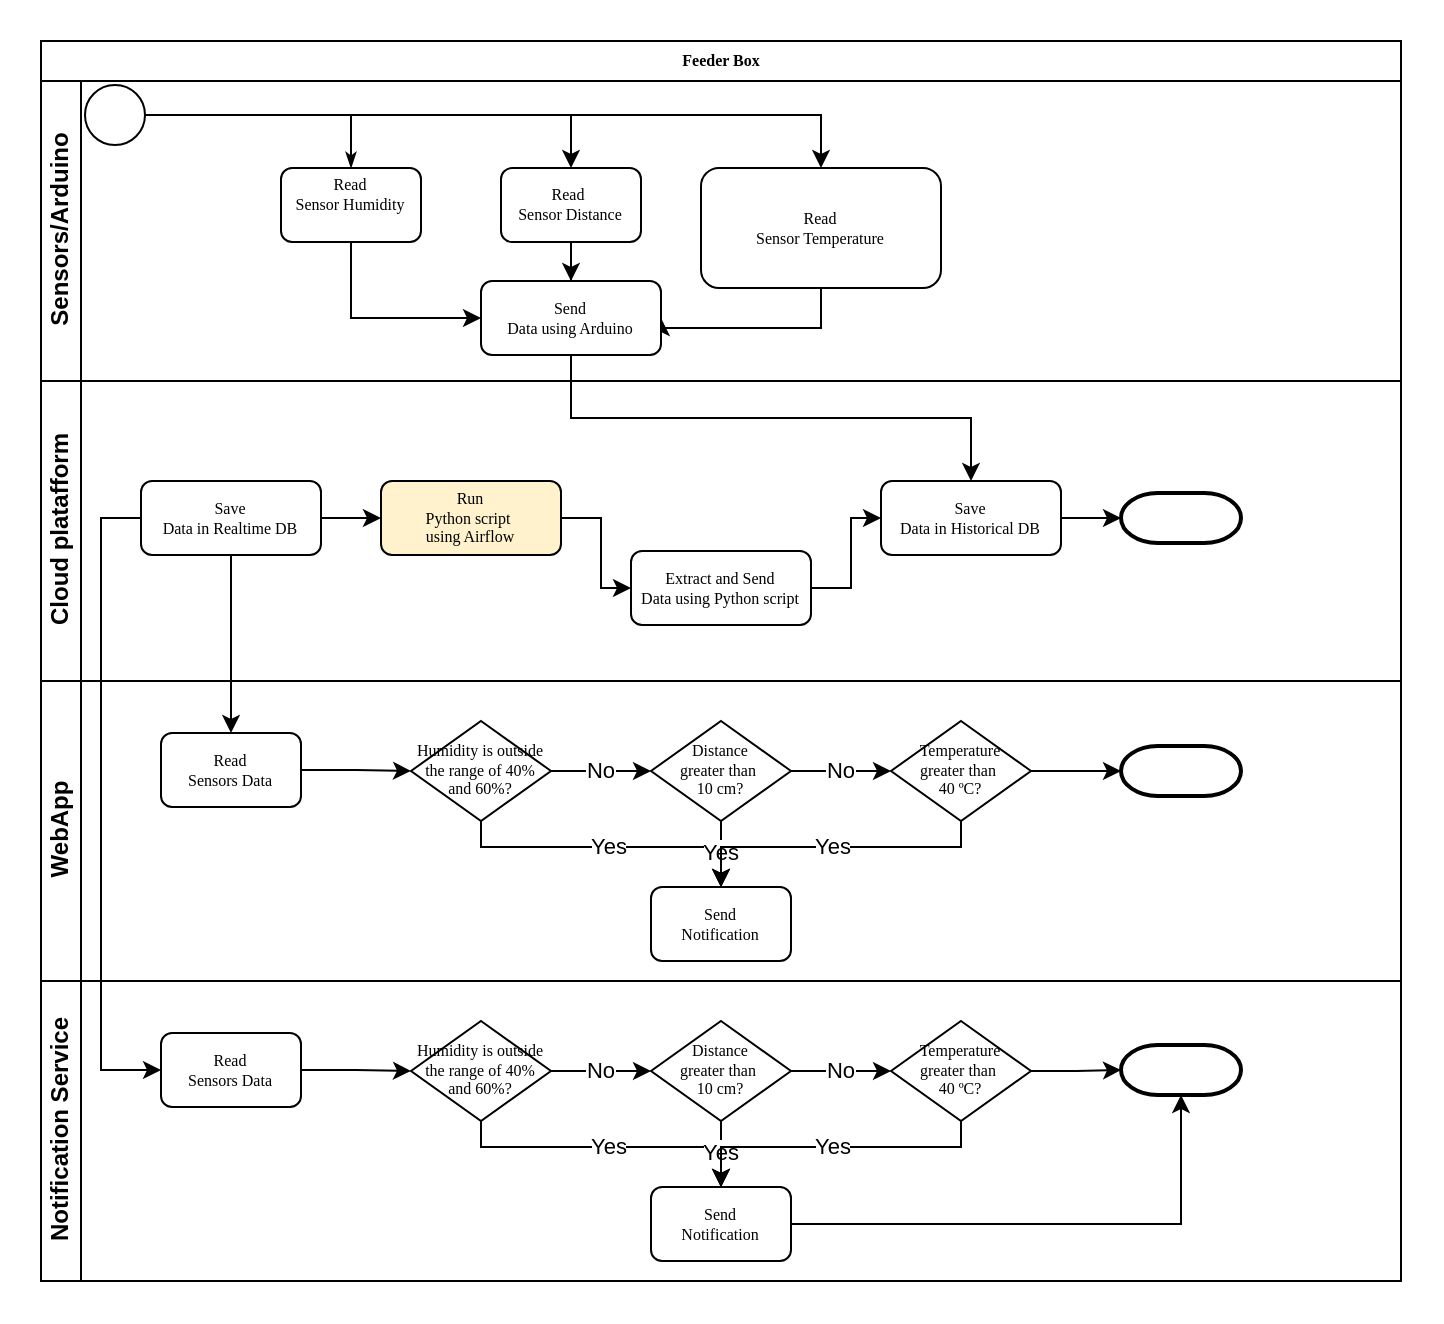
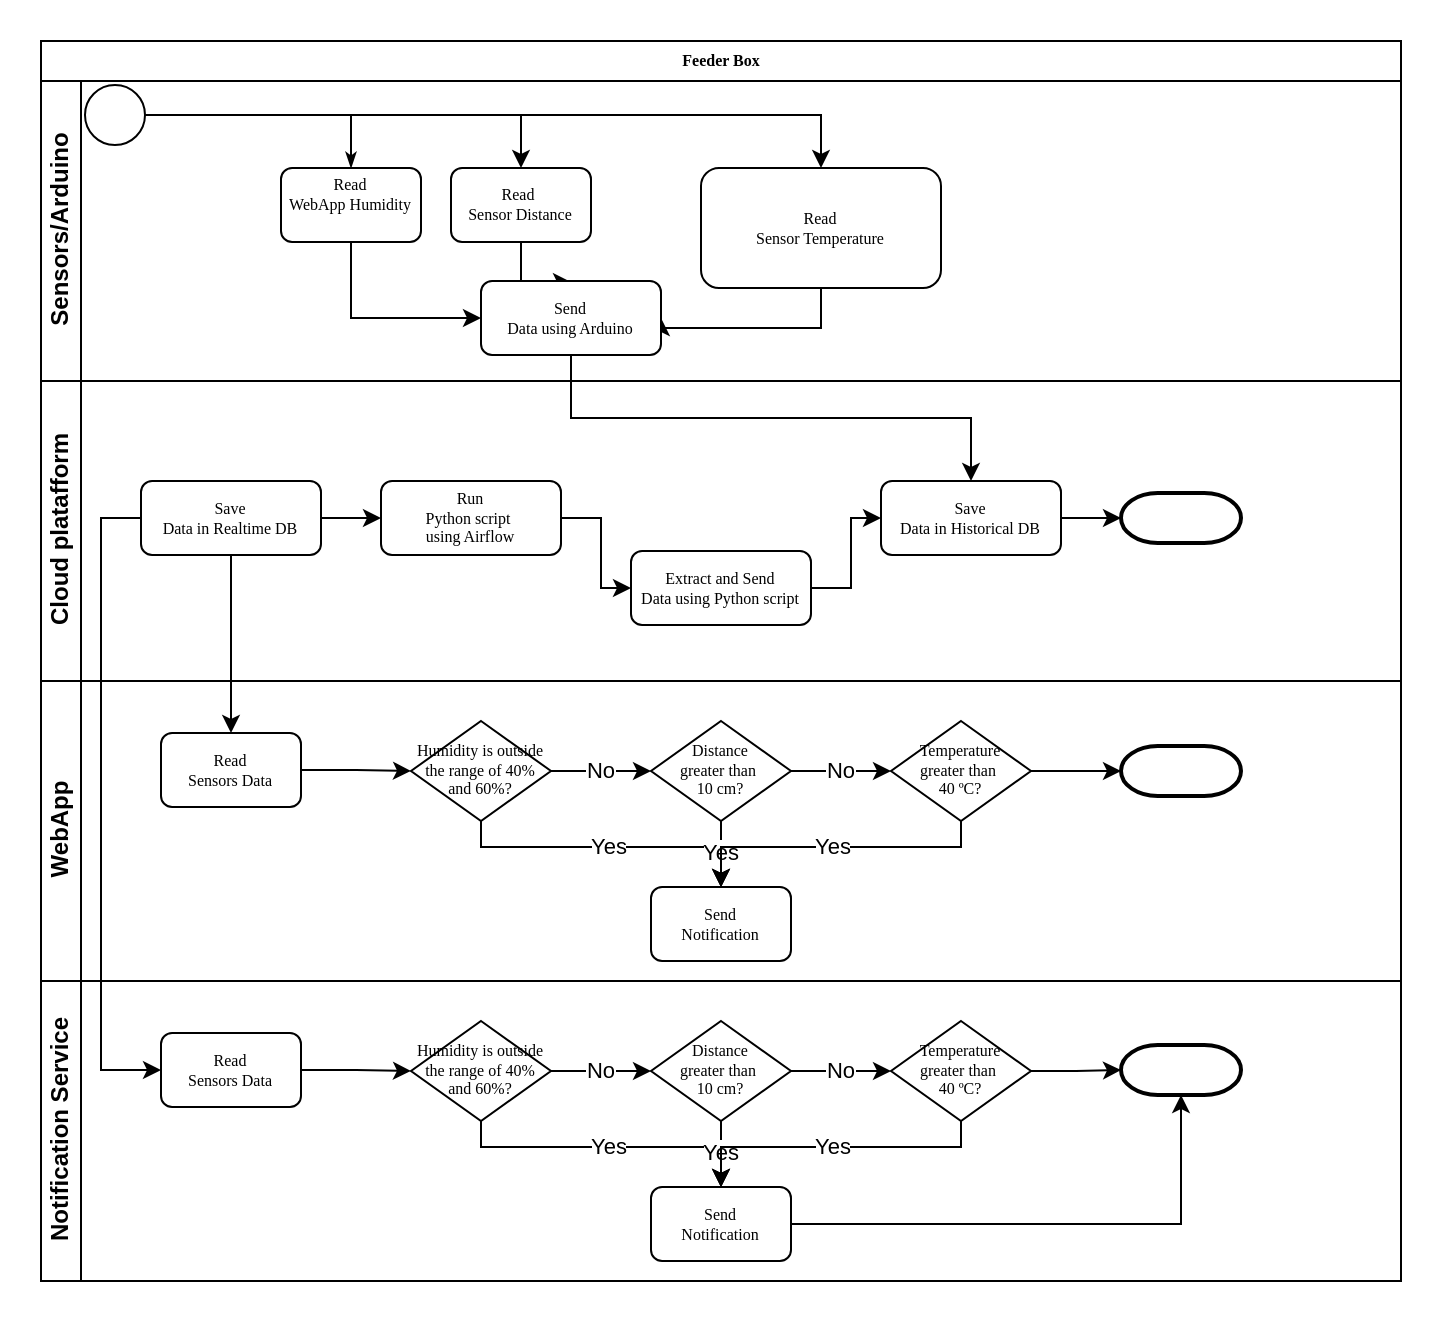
  <mxCell id="0" />
  <mxCell id="1" parent="0" />
  <mxCell id="2" value="Feeder Box" style="swimlane;html=1;childLayout=stackLayout;horizontal=1;startSize=20;horizontalStack=0;rounded=0;shadow=0;labelBackgroundColor=none;strokeWidth=1;fontFamily=Verdana;fontSize=8;align=center;" parent="1" vertex="1"><mxGeometry x="20" y="20" width="680" height="620" as="geometry" /></mxCell>
  <mxCell id="3" value="Sensors/Arduino" style="swimlane;html=1;startSize=20;horizontal=0;" parent="2" vertex="1"><mxGeometry y="20" width="680" height="150" as="geometry" /></mxCell>
  <mxCell id="4" style="edgeStyle=orthogonalEdgeStyle;rounded=0;html=1;labelBackgroundColor=none;startArrow=none;startFill=0;startSize=5;endArrow=classicThin;endFill=1;endSize=5;jettySize=auto;orthogonalLoop=1;strokeWidth=1;fontFamily=Verdana;fontSize=8" parent="3" source="7" target="9" edge="1"><mxGeometry relative="1" as="geometry" /></mxCell>
  <mxCell id="5" style="edgeStyle=orthogonalEdgeStyle;rounded=0;orthogonalLoop=1;jettySize=auto;html=1;entryX=0.5;entryY=0;entryDx=0;entryDy=0;" edge="1" parent="3" source="7" target="11"><mxGeometry relative="1" as="geometry" /></mxCell>
  <mxCell id="6" style="edgeStyle=orthogonalEdgeStyle;rounded=0;orthogonalLoop=1;jettySize=auto;html=1;entryX=0.5;entryY=0;entryDx=0;entryDy=0;" edge="1" parent="3" source="7" target="13"><mxGeometry relative="1" as="geometry" /></mxCell>
  <mxCell id="7" value="" style="ellipse;whiteSpace=wrap;html=1;rounded=0;shadow=0;labelBackgroundColor=none;strokeWidth=1;fontFamily=Verdana;fontSize=8;align=center;" parent="3" vertex="1"><mxGeometry x="22" y="2" width="30" height="30" as="geometry" /></mxCell>
  <mxCell id="8" style="edgeStyle=orthogonalEdgeStyle;rounded=0;orthogonalLoop=1;jettySize=auto;html=1;entryX=0;entryY=0.5;entryDx=0;entryDy=0;exitX=0.5;exitY=1;exitDx=0;exitDy=0;" edge="1" parent="3" source="9" target="14"><mxGeometry relative="1" as="geometry" /></mxCell>
- <mxCell id="9" value="&lt;div&gt;Read&lt;/div&gt;Sensor Humidity&lt;div&gt;&lt;br&gt;&lt;/div&gt;" style="rounded=1;whiteSpace=wrap;html=1;shadow=0;labelBackgroundColor=none;strokeWidth=1;fontFamily=Verdana;fontSize=8;align=center;" parent="3" vertex="1"><mxGeometry x="120" y="43.5" width="70" height="37" as="geometry" /></mxCell>
+ <mxCell id="9" value="&lt;div&gt;Read&lt;/div&gt;WebApp Humidity&lt;div&gt;&lt;br&gt;&lt;/div&gt;" style="rounded=1;whiteSpace=wrap;html=1;shadow=0;labelBackgroundColor=none;strokeWidth=1;fontFamily=Verdana;fontSize=8;align=center;" parent="3" vertex="1"><mxGeometry x="120" y="43.5" width="70" height="37" as="geometry" /></mxCell>
  <mxCell id="10" value="" style="edgeStyle=orthogonalEdgeStyle;rounded=0;orthogonalLoop=1;jettySize=auto;html=1;" edge="1" parent="3" source="11" target="14"><mxGeometry relative="1" as="geometry" /></mxCell>
- <mxCell id="11" value="Read&amp;nbsp;&lt;div&gt;Sensor Distance&lt;/div&gt;" style="rounded=1;whiteSpace=wrap;html=1;shadow=0;labelBackgroundColor=none;strokeWidth=1;fontFamily=Verdana;fontSize=8;align=center;" parent="3" vertex="1"><mxGeometry x="230" y="43.5" width="70" height="37" as="geometry" /></mxCell>
+ <mxCell id="11" value="Read&amp;nbsp;&lt;div&gt;Sensor Distance&lt;/div&gt;" style="rounded=1;whiteSpace=wrap;html=1;shadow=0;labelBackgroundColor=none;strokeWidth=1;fontFamily=Verdana;fontSize=8;align=center;" parent="3" vertex="1"><mxGeometry x="205" y="43.5" width="70" height="37" as="geometry" /></mxCell>
  <mxCell id="12" style="edgeStyle=orthogonalEdgeStyle;rounded=0;orthogonalLoop=1;jettySize=auto;html=1;entryX=1;entryY=0.5;entryDx=0;entryDy=0;exitX=0.5;exitY=1;exitDx=0;exitDy=0;" edge="1" parent="3" source="13" target="14"><mxGeometry relative="1" as="geometry" /></mxCell>
  <mxCell id="13" value="Read&lt;div&gt;Sensor Temperature&lt;/div&gt;" style="rounded=1;whiteSpace=wrap;html=1;shadow=0;labelBackgroundColor=none;strokeWidth=1;fontFamily=Verdana;fontSize=8;align=center;" parent="3" vertex="1"><mxGeometry x="330" y="43.5" width="120" height="60" as="geometry" /></mxCell>
  <mxCell id="14" value="Send&lt;div&gt;Data using Arduino&lt;/div&gt;" style="rounded=1;whiteSpace=wrap;html=1;shadow=0;labelBackgroundColor=none;strokeWidth=1;fontFamily=Verdana;fontSize=8;align=center;" vertex="1" parent="3"><mxGeometry x="220" y="100" width="90" height="37" as="geometry" /></mxCell>
  <mxCell id="15" value="Cloud platafform" style="swimlane;html=1;startSize=20;horizontal=0;" parent="2" vertex="1"><mxGeometry y="170" width="680" height="150" as="geometry" /></mxCell>
  <mxCell id="16" value="" style="edgeStyle=orthogonalEdgeStyle;rounded=0;orthogonalLoop=1;jettySize=auto;html=1;" edge="1" parent="15" source="17" target="19"><mxGeometry relative="1" as="geometry" /></mxCell>
  <mxCell id="17" value="Save&lt;div&gt;Data in Realtime DB&lt;/div&gt;" style="rounded=1;whiteSpace=wrap;html=1;shadow=0;labelBackgroundColor=none;strokeWidth=1;fontFamily=Verdana;fontSize=8;align=center;" parent="15" vertex="1"><mxGeometry x="50" y="50" width="90" height="37" as="geometry" /></mxCell>
  <mxCell id="18" value="" style="edgeStyle=orthogonalEdgeStyle;rounded=0;orthogonalLoop=1;jettySize=auto;html=1;" edge="1" parent="15" source="19" target="21"><mxGeometry relative="1" as="geometry" /></mxCell>
- <mxCell id="19" value="Run&lt;div&gt;Python script&amp;nbsp;&lt;/div&gt;&lt;div&gt;using Airflow&lt;/div&gt;" style="rounded=1;whiteSpace=wrap;html=1;shadow=0;labelBackgroundColor=none;strokeWidth=1;fontFamily=Verdana;fontSize=8;align=center;fillColor=#fff2cc;" vertex="1" parent="15"><mxGeometry x="170" y="50" width="90" height="37" as="geometry" /></mxCell>
+ <mxCell id="19" value="Run&lt;div&gt;Python script&amp;nbsp;&lt;/div&gt;&lt;div&gt;using Airflow&lt;/div&gt;" style="rounded=1;whiteSpace=wrap;html=1;shadow=0;labelBackgroundColor=none;strokeWidth=1;fontFamily=Verdana;fontSize=8;align=center;" vertex="1" parent="15"><mxGeometry x="170" y="50" width="90" height="37" as="geometry" /></mxCell>
  <mxCell id="20" value="" style="edgeStyle=orthogonalEdgeStyle;rounded=0;orthogonalLoop=1;jettySize=auto;html=1;" edge="1" parent="15" source="21" target="23"><mxGeometry relative="1" as="geometry" /></mxCell>
  <mxCell id="21" value="Extract and Send&lt;div&gt;Data using Python script&lt;/div&gt;" style="rounded=1;whiteSpace=wrap;html=1;shadow=0;labelBackgroundColor=none;strokeWidth=1;fontFamily=Verdana;fontSize=8;align=center;" vertex="1" parent="15"><mxGeometry x="295" y="85" width="90" height="37" as="geometry" /></mxCell>
  <mxCell id="22" value="" style="edgeStyle=orthogonalEdgeStyle;rounded=0;orthogonalLoop=1;jettySize=auto;html=1;" edge="1" parent="15" source="23" target="24"><mxGeometry relative="1" as="geometry" /></mxCell>
  <mxCell id="23" value="Save&lt;div&gt;Data in Historical DB&lt;/div&gt;" style="rounded=1;whiteSpace=wrap;html=1;shadow=0;labelBackgroundColor=none;strokeWidth=1;fontFamily=Verdana;fontSize=8;align=center;" vertex="1" parent="15"><mxGeometry x="420" y="50" width="90" height="37" as="geometry" /></mxCell>
  <mxCell id="24" value="" style="strokeWidth=2;html=1;shape=mxgraph.flowchart.terminator;whiteSpace=wrap;" vertex="1" parent="15"><mxGeometry x="540" y="56" width="60" height="25" as="geometry" /></mxCell>
  <mxCell id="25" style="edgeStyle=orthogonalEdgeStyle;rounded=0;orthogonalLoop=1;jettySize=auto;html=1;exitX=0.5;exitY=1;exitDx=0;exitDy=0;" edge="1" parent="2" source="14" target="23"><mxGeometry relative="1" as="geometry" /></mxCell>
  <mxCell id="26" value="WebApp" style="swimlane;html=1;startSize=20;horizontal=0;" parent="2" vertex="1"><mxGeometry y="320" width="680" height="150" as="geometry" /></mxCell>
  <mxCell id="27" value="Read&lt;div&gt;Sensors Data&lt;/div&gt;" style="rounded=1;whiteSpace=wrap;html=1;shadow=0;labelBackgroundColor=none;strokeWidth=1;fontFamily=Verdana;fontSize=8;align=center;" parent="26" vertex="1"><mxGeometry x="60" y="26" width="70" height="37" as="geometry" /></mxCell>
  <mxCell id="28" value="No" style="edgeStyle=orthogonalEdgeStyle;rounded=0;orthogonalLoop=1;jettySize=auto;html=1;" edge="1" parent="26" source="30" target="33"><mxGeometry relative="1" as="geometry" /></mxCell>
  <mxCell id="29" value="Yes" style="edgeStyle=orthogonalEdgeStyle;rounded=0;orthogonalLoop=1;jettySize=auto;html=1;exitX=0.5;exitY=1;exitDx=0;exitDy=0;exitPerimeter=0;" edge="1" parent="26" source="30" target="38"><mxGeometry relative="1" as="geometry"><Array as="points"><mxPoint x="220" y="83" /><mxPoint x="340" y="83" /></Array></mxGeometry></mxCell>
  <mxCell id="30" value="Humidity is outside the range of 40% and 60%?" style="strokeWidth=1;html=1;shape=mxgraph.flowchart.decision;whiteSpace=wrap;rounded=1;shadow=0;labelBackgroundColor=none;fontFamily=Verdana;fontSize=8;align=center;" parent="26" vertex="1"><mxGeometry x="185" y="20" width="70" height="50" as="geometry" /></mxCell>
  <mxCell id="31" value="No" style="edgeStyle=orthogonalEdgeStyle;rounded=0;orthogonalLoop=1;jettySize=auto;html=1;" edge="1" parent="26" source="33" target="36"><mxGeometry relative="1" as="geometry" /></mxCell>
  <mxCell id="32" value="Yes" style="edgeStyle=orthogonalEdgeStyle;rounded=0;orthogonalLoop=1;jettySize=auto;html=1;" edge="1" parent="26" source="33" target="38"><mxGeometry relative="1" as="geometry" /></mxCell>
  <mxCell id="33" value="Distance&lt;div&gt;greater than&amp;nbsp;&lt;/div&gt;&lt;div&gt;10 cm?&lt;/div&gt;" style="strokeWidth=1;html=1;shape=mxgraph.flowchart.decision;whiteSpace=wrap;rounded=1;shadow=0;labelBackgroundColor=none;fontFamily=Verdana;fontSize=8;align=center;" vertex="1" parent="26"><mxGeometry x="305" y="20" width="70" height="50" as="geometry" /></mxCell>
  <mxCell id="34" value="Yes" style="edgeStyle=orthogonalEdgeStyle;rounded=0;orthogonalLoop=1;jettySize=auto;html=1;entryX=0.5;entryY=0;entryDx=0;entryDy=0;exitX=0.5;exitY=1;exitDx=0;exitDy=0;exitPerimeter=0;" edge="1" parent="26" source="36" target="38"><mxGeometry relative="1" as="geometry"><Array as="points"><mxPoint x="460" y="83" /><mxPoint x="340" y="83" /></Array></mxGeometry></mxCell>
  <mxCell id="35" value="" style="edgeStyle=orthogonalEdgeStyle;rounded=0;orthogonalLoop=1;jettySize=auto;html=1;" edge="1" parent="26" source="36" target="39"><mxGeometry relative="1" as="geometry" /></mxCell>
  <mxCell id="36" value="Temperature&lt;div&gt;greater than&amp;nbsp;&lt;/div&gt;&lt;div&gt;40 ºC?&lt;/div&gt;" style="strokeWidth=1;html=1;shape=mxgraph.flowchart.decision;whiteSpace=wrap;rounded=1;shadow=0;labelBackgroundColor=none;fontFamily=Verdana;fontSize=8;align=center;" vertex="1" parent="26"><mxGeometry x="425" y="20" width="70" height="50" as="geometry" /></mxCell>
  <mxCell id="37" style="edgeStyle=orthogonalEdgeStyle;rounded=0;orthogonalLoop=1;jettySize=auto;html=1;entryX=0;entryY=0.5;entryDx=0;entryDy=0;entryPerimeter=0;" edge="1" parent="26" source="27" target="30"><mxGeometry relative="1" as="geometry" /></mxCell>
  <mxCell id="38" value="Send&lt;div&gt;Notification&lt;/div&gt;" style="rounded=1;whiteSpace=wrap;html=1;shadow=0;labelBackgroundColor=none;strokeWidth=1;fontFamily=Verdana;fontSize=8;align=center;" vertex="1" parent="26"><mxGeometry x="305" y="103" width="70" height="37" as="geometry" /></mxCell>
  <mxCell id="39" value="" style="strokeWidth=2;html=1;shape=mxgraph.flowchart.terminator;whiteSpace=wrap;" vertex="1" parent="26"><mxGeometry x="540" y="32.5" width="60" height="25" as="geometry" /></mxCell>
  <mxCell id="40" value="" style="edgeStyle=orthogonalEdgeStyle;rounded=0;orthogonalLoop=1;jettySize=auto;html=1;" edge="1" parent="2" source="17" target="27"><mxGeometry relative="1" as="geometry" /></mxCell>
  <mxCell id="41" value="Notification Service" style="swimlane;html=1;startSize=20;horizontal=0;" vertex="1" parent="2"><mxGeometry y="470" width="680" height="150" as="geometry" /></mxCell>
  <mxCell id="42" value="Read&lt;div&gt;Sensors Data&lt;/div&gt;" style="rounded=1;whiteSpace=wrap;html=1;shadow=0;labelBackgroundColor=none;strokeWidth=1;fontFamily=Verdana;fontSize=8;align=center;" vertex="1" parent="41"><mxGeometry x="60" y="26" width="70" height="37" as="geometry" /></mxCell>
  <mxCell id="43" value="No" style="edgeStyle=orthogonalEdgeStyle;rounded=0;orthogonalLoop=1;jettySize=auto;html=1;" edge="1" parent="41" source="45" target="48"><mxGeometry relative="1" as="geometry" /></mxCell>
  <mxCell id="44" value="Yes" style="edgeStyle=orthogonalEdgeStyle;rounded=0;orthogonalLoop=1;jettySize=auto;html=1;exitX=0.5;exitY=1;exitDx=0;exitDy=0;exitPerimeter=0;" edge="1" parent="41" source="45" target="53"><mxGeometry relative="1" as="geometry"><Array as="points"><mxPoint x="220" y="83" /><mxPoint x="340" y="83" /></Array></mxGeometry></mxCell>
  <mxCell id="45" value="Humidity is outside the range of 40% and 60%?" style="strokeWidth=1;html=1;shape=mxgraph.flowchart.decision;whiteSpace=wrap;rounded=1;shadow=0;labelBackgroundColor=none;fontFamily=Verdana;fontSize=8;align=center;" vertex="1" parent="41"><mxGeometry x="185" y="20" width="70" height="50" as="geometry" /></mxCell>
  <mxCell id="46" value="No" style="edgeStyle=orthogonalEdgeStyle;rounded=0;orthogonalLoop=1;jettySize=auto;html=1;" edge="1" parent="41" source="48" target="51"><mxGeometry relative="1" as="geometry" /></mxCell>
  <mxCell id="47" value="Yes" style="edgeStyle=orthogonalEdgeStyle;rounded=0;orthogonalLoop=1;jettySize=auto;html=1;" edge="1" parent="41" source="48" target="53"><mxGeometry relative="1" as="geometry" /></mxCell>
  <mxCell id="48" value="Distance&lt;div&gt;greater than&amp;nbsp;&lt;/div&gt;&lt;div&gt;10 cm?&lt;/div&gt;" style="strokeWidth=1;html=1;shape=mxgraph.flowchart.decision;whiteSpace=wrap;rounded=1;shadow=0;labelBackgroundColor=none;fontFamily=Verdana;fontSize=8;align=center;" vertex="1" parent="41"><mxGeometry x="305" y="20" width="70" height="50" as="geometry" /></mxCell>
  <mxCell id="49" value="Yes" style="edgeStyle=orthogonalEdgeStyle;rounded=0;orthogonalLoop=1;jettySize=auto;html=1;entryX=0.5;entryY=0;entryDx=0;entryDy=0;exitX=0.5;exitY=1;exitDx=0;exitDy=0;exitPerimeter=0;" edge="1" parent="41" source="51" target="53"><mxGeometry relative="1" as="geometry"><Array as="points"><mxPoint x="460" y="83" /><mxPoint x="340" y="83" /></Array></mxGeometry></mxCell>
  <mxCell id="50" value="" style="edgeStyle=orthogonalEdgeStyle;rounded=0;orthogonalLoop=1;jettySize=auto;html=1;" edge="1" parent="41" source="51" target="54"><mxGeometry relative="1" as="geometry" /></mxCell>
  <mxCell id="51" value="Temperature&lt;div&gt;greater than&amp;nbsp;&lt;/div&gt;&lt;div&gt;40 ºC?&lt;/div&gt;" style="strokeWidth=1;html=1;shape=mxgraph.flowchart.decision;whiteSpace=wrap;rounded=1;shadow=0;labelBackgroundColor=none;fontFamily=Verdana;fontSize=8;align=center;" vertex="1" parent="41"><mxGeometry x="425" y="20" width="70" height="50" as="geometry" /></mxCell>
  <mxCell id="52" style="edgeStyle=orthogonalEdgeStyle;rounded=0;orthogonalLoop=1;jettySize=auto;html=1;entryX=0;entryY=0.5;entryDx=0;entryDy=0;entryPerimeter=0;" edge="1" parent="41" source="42" target="45"><mxGeometry relative="1" as="geometry" /></mxCell>
  <mxCell id="53" value="Send&lt;div&gt;Notification&lt;/div&gt;" style="rounded=1;whiteSpace=wrap;html=1;shadow=0;labelBackgroundColor=none;strokeWidth=1;fontFamily=Verdana;fontSize=8;align=center;" vertex="1" parent="41"><mxGeometry x="305" y="103" width="70" height="37" as="geometry" /></mxCell>
  <mxCell id="54" value="" style="strokeWidth=2;html=1;shape=mxgraph.flowchart.terminator;whiteSpace=wrap;" vertex="1" parent="41"><mxGeometry x="540" y="32" width="60" height="25" as="geometry" /></mxCell>
  <mxCell id="55" style="edgeStyle=orthogonalEdgeStyle;rounded=0;orthogonalLoop=1;jettySize=auto;html=1;entryX=0.5;entryY=1;entryDx=0;entryDy=0;entryPerimeter=0;" edge="1" parent="41" source="53" target="54"><mxGeometry relative="1" as="geometry" /></mxCell>
  <mxCell id="56" style="edgeStyle=orthogonalEdgeStyle;rounded=0;orthogonalLoop=1;jettySize=auto;html=1;entryX=0;entryY=0.5;entryDx=0;entryDy=0;exitX=0;exitY=0.5;exitDx=0;exitDy=0;" edge="1" parent="2" source="17" target="42"><mxGeometry relative="1" as="geometry" /></mxCell>
